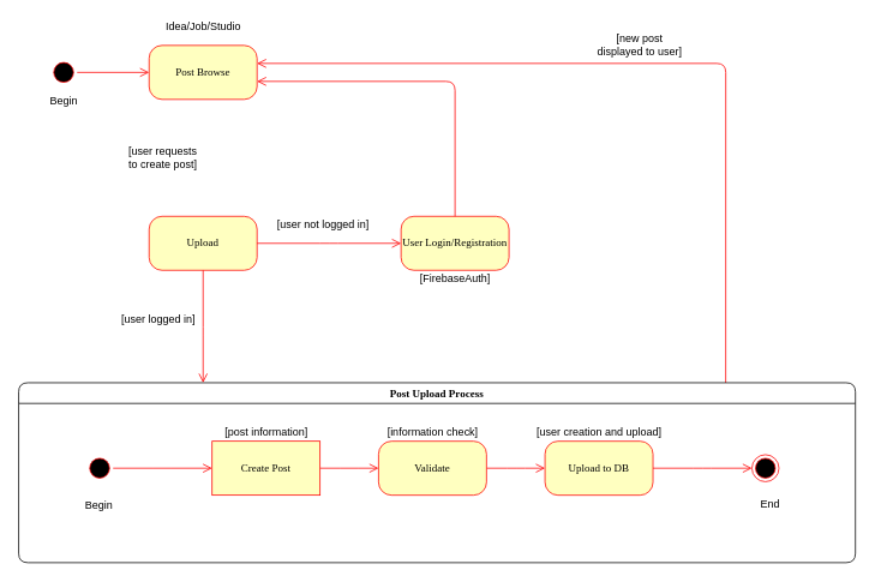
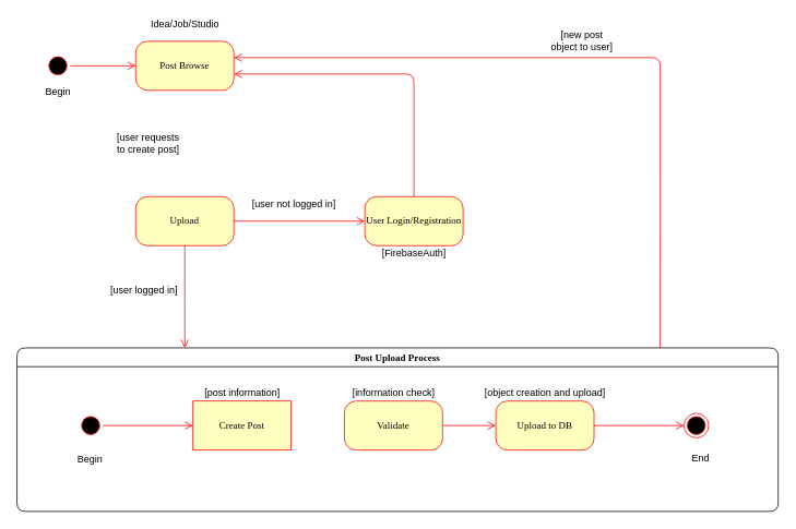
  <mxCell id="0" />
  <mxCell id="1" parent="0" />
  <mxCell id="2" value="" style="ellipse;html=1;shape=startState;fillColor=#000000;strokeColor=#ff0000;rounded=1;shadow=0;comic=0;labelBackgroundColor=none;fontFamily=Verdana;fontSize=12;fontColor=#000000;align=center;direction=south;" parent="1" vertex="1"><mxGeometry x="55" y="65" width="30" height="30" as="geometry" /></mxCell>
  <mxCell id="3" value="Upload" style="rounded=1;whiteSpace=wrap;html=1;arcSize=24;fillColor=#ffffc0;strokeColor=#ff0000;shadow=0;comic=0;labelBackgroundColor=none;fontFamily=Verdana;fontSize=12;fontColor=#000000;align=center;" parent="1" vertex="1"><mxGeometry x="165" y="240" width="120" height="60" as="geometry" /></mxCell>
  <mxCell id="4" value="Post Browse" style="rounded=1;whiteSpace=wrap;html=1;arcSize=24;fillColor=#ffffc0;strokeColor=#ff0000;shadow=0;comic=0;labelBackgroundColor=none;fontFamily=Verdana;fontSize=12;fontColor=#000000;align=center;" parent="1" vertex="1"><mxGeometry x="165" y="50" width="120" height="60" as="geometry" /></mxCell>
  <mxCell id="5" style="edgeStyle=orthogonalEdgeStyle;html=1;labelBackgroundColor=none;endArrow=open;endSize=8;strokeColor=#ff0000;fontFamily=Verdana;fontSize=12;align=left;exitX=0.845;exitY=0.003;exitDx=0;exitDy=0;exitPerimeter=0;" parent="1" source="6" edge="1"><mxGeometry relative="1" as="geometry"><Array as="points"><mxPoint x="806" y="70" /><mxPoint x="285" y="70" /></Array><mxPoint x="805" y="420" as="sourcePoint" /><mxPoint x="285" y="70" as="targetPoint" /></mxGeometry></mxCell>
  <mxCell id="6" value="Post Upload Process" style="swimlane;whiteSpace=wrap;html=1;rounded=1;shadow=0;comic=0;labelBackgroundColor=none;strokeWidth=1;fontFamily=Verdana;fontSize=12;align=center;startSize=23;" parent="1" vertex="1"><mxGeometry x="20" y="425" width="930" height="200" as="geometry" /></mxCell>
- <mxCell id="7" style="edgeStyle=elbowEdgeStyle;html=1;labelBackgroundColor=none;endArrow=open;endSize=8;strokeColor=#ff0000;fontFamily=Verdana;fontSize=12;align=left;" parent="6" source="8" target="13" edge="1"><mxGeometry relative="1" as="geometry" /></mxCell>
  <mxCell id="8" value="Create Post" style="whiteSpace=wrap;html=1;arcSize=24;fillColor=#ffffc0;strokeColor=#ff0000;shadow=0;comic=0;labelBackgroundColor=none;fontFamily=Verdana;fontSize=12;fontColor=#000000;align=center;rounded=0;" parent="6" vertex="1"><mxGeometry x="215" y="65" width="120" height="60" as="geometry" /></mxCell>
  <mxCell id="9" value="" style="ellipse;html=1;shape=endState;fillColor=#000000;strokeColor=#ff0000;rounded=1;shadow=0;comic=0;labelBackgroundColor=none;fontFamily=Verdana;fontSize=12;fontColor=#000000;align=center;" parent="6" vertex="1"><mxGeometry x="815" y="80" width="30" height="30" as="geometry" /></mxCell>
  <mxCell id="10" style="edgeStyle=elbowEdgeStyle;html=1;labelBackgroundColor=none;endArrow=open;endSize=8;strokeColor=#ff0000;fontFamily=Verdana;fontSize=12;align=left;" parent="6" source="11" target="8" edge="1"><mxGeometry relative="1" as="geometry" /></mxCell>
  <mxCell id="11" value="" style="ellipse;html=1;shape=startState;fillColor=#000000;strokeColor=#ff0000;rounded=1;shadow=0;comic=0;labelBackgroundColor=none;fontFamily=Verdana;fontSize=12;fontColor=#000000;align=center;direction=south;" parent="6" vertex="1"><mxGeometry x="75" y="80" width="30" height="30" as="geometry" /></mxCell>
  <mxCell id="12" style="edgeStyle=elbowEdgeStyle;html=1;labelBackgroundColor=none;endArrow=open;endSize=8;strokeColor=#ff0000;fontFamily=Verdana;fontSize=12;align=left;" parent="6" source="13" target="15" edge="1"><mxGeometry relative="1" as="geometry" /></mxCell>
  <mxCell id="13" value="Validate" style="rounded=1;whiteSpace=wrap;html=1;arcSize=24;fillColor=#ffffc0;strokeColor=#ff0000;shadow=0;comic=0;labelBackgroundColor=none;fontFamily=Verdana;fontSize=12;fontColor=#000000;align=center;" parent="6" vertex="1"><mxGeometry x="400" y="65" width="120" height="60" as="geometry" /></mxCell>
  <mxCell id="14" style="edgeStyle=elbowEdgeStyle;html=1;labelBackgroundColor=none;endArrow=open;endSize=8;strokeColor=#ff0000;fontFamily=Verdana;fontSize=12;align=left;" parent="6" source="15" target="9" edge="1"><mxGeometry relative="1" as="geometry" /></mxCell>
  <mxCell id="15" value="Upload to DB" style="rounded=1;whiteSpace=wrap;html=1;arcSize=24;fillColor=#ffffc0;strokeColor=#ff0000;shadow=0;comic=0;labelBackgroundColor=none;fontFamily=Verdana;fontSize=12;fontColor=#000000;align=center;" parent="6" vertex="1"><mxGeometry x="585" y="65" width="120" height="60" as="geometry" /></mxCell>
  <mxCell id="16" value="Begin" style="text;html=1;align=center;verticalAlign=middle;resizable=0;points=[];autosize=1;" vertex="1" parent="6"><mxGeometry x="64" y="126" width="50" height="20" as="geometry" /></mxCell>
  <mxCell id="17" value="End" style="text;html=1;align=center;verticalAlign=middle;resizable=0;points=[];autosize=1;" vertex="1" parent="6"><mxGeometry x="815" y="125" width="40" height="20" as="geometry" /></mxCell>
  <mxCell id="18" value="[post information]" style="text;html=1;align=center;verticalAlign=middle;resizable=0;points=[];autosize=1;" vertex="1" parent="6"><mxGeometry x="220" y="45" width="110" height="20" as="geometry" /></mxCell>
  <mxCell id="19" value="[information check]" style="text;html=1;align=center;verticalAlign=middle;resizable=0;points=[];autosize=1;" vertex="1" parent="6"><mxGeometry x="400" y="45" width="120" height="20" as="geometry" /></mxCell>
- <mxCell id="20" value="[user creation and upload]" style="text;html=1;align=center;verticalAlign=middle;resizable=0;points=[];autosize=1;" vertex="1" parent="6"><mxGeometry x="565" y="45" width="160" height="20" as="geometry" /></mxCell>
+ <mxCell id="20" value="[object creation and upload]" style="text;html=1;align=center;verticalAlign=middle;resizable=0;points=[];autosize=1;" vertex="1" parent="6"><mxGeometry x="565" y="45" width="160" height="20" as="geometry" /></mxCell>
  <mxCell id="21" style="edgeStyle=orthogonalEdgeStyle;html=1;labelBackgroundColor=none;endArrow=open;endSize=8;strokeColor=#ff0000;fontFamily=Verdana;fontSize=12;align=left;" parent="1" source="2" target="4" edge="1"><mxGeometry relative="1" as="geometry" /></mxCell>
  <mxCell id="22" style="edgeStyle=orthogonalEdgeStyle;html=1;exitX=1;exitY=0.5;entryX=0;entryY=0.5;labelBackgroundColor=none;endArrow=open;endSize=8;strokeColor=#ff0000;fontFamily=Verdana;fontSize=12;align=left;" parent="1" source="3" edge="1"><mxGeometry relative="1" as="geometry"><mxPoint x="445" y="270" as="targetPoint" /></mxGeometry></mxCell>
  <mxCell id="23" style="edgeStyle=elbowEdgeStyle;html=1;labelBackgroundColor=none;endArrow=open;endSize=8;strokeColor=#ff0000;fontFamily=Verdana;fontSize=12;align=left;" parent="1" target="6" edge="1"><mxGeometry relative="1" as="geometry"><mxPoint x="225" y="300" as="sourcePoint" /><mxPoint x="275" y="320" as="targetPoint" /><Array as="points"><mxPoint x="225" y="363" /></Array></mxGeometry></mxCell>
  <mxCell id="24" value="[user logged in]" style="text;html=1;align=center;verticalAlign=middle;resizable=0;points=[];autosize=1;" vertex="1" parent="1"><mxGeometry x="125" y="345" width="100" height="20" as="geometry" /></mxCell>
  <mxCell id="25" value="[user not logged in]" style="text;html=1;align=center;verticalAlign=middle;resizable=0;points=[];autosize=1;" vertex="1" parent="1"><mxGeometry x="298" y="240" width="120" height="20" as="geometry" /></mxCell>
  <mxCell id="26" value="User Login/Registration" style="rounded=1;whiteSpace=wrap;html=1;arcSize=24;fillColor=#ffffc0;strokeColor=#ff0000;shadow=0;comic=0;labelBackgroundColor=none;fontFamily=Verdana;fontSize=12;fontColor=#000000;align=center;" vertex="1" parent="1"><mxGeometry x="445" y="240" width="120" height="60" as="geometry" /></mxCell>
  <mxCell id="27" style="edgeStyle=orthogonalEdgeStyle;html=1;exitX=0.5;exitY=0;labelBackgroundColor=none;endArrow=open;endSize=8;strokeColor=#ff0000;fontFamily=Verdana;fontSize=12;align=left;exitDx=0;exitDy=0;" edge="1" parent="1" source="26"><mxGeometry relative="1" as="geometry"><mxPoint x="565" y="269.41" as="sourcePoint" /><mxPoint x="285" y="90" as="targetPoint" /><Array as="points"><mxPoint x="505" y="90" /><mxPoint x="285" y="90" /></Array></mxGeometry></mxCell>
  <mxCell id="28" value="Idea/Job/Studio" style="text;html=1;align=center;verticalAlign=middle;resizable=0;points=[];autosize=1;" vertex="1" parent="1"><mxGeometry x="175" y="20" width="100" height="20" as="geometry" /></mxCell>
  <mxCell id="29" value="Begin" style="text;html=1;align=center;verticalAlign=middle;resizable=0;points=[];autosize=1;" vertex="1" parent="1"><mxGeometry x="45" y="102" width="50" height="20" as="geometry" /></mxCell>
  <mxCell id="30" value="[FirebaseAuth]" style="text;html=1;align=center;verticalAlign=middle;resizable=0;points=[];autosize=1;" vertex="1" parent="1"><mxGeometry x="460" y="300" width="90" height="20" as="geometry" /></mxCell>
  <mxCell id="31" value="[user requests &lt;br&gt;to create post]" style="text;html=1;align=center;verticalAlign=middle;resizable=0;points=[];autosize=1;" vertex="1" parent="1"><mxGeometry x="135" y="160" width="90" height="30" as="geometry" /></mxCell>
- <mxCell id="32" value="[new post&lt;br&gt;displayed to user]" style="text;html=1;align=center;verticalAlign=middle;resizable=0;points=[];autosize=1;" vertex="1" parent="1"><mxGeometry x="655" y="35" width="110" height="30" as="geometry" /></mxCell>
+ <mxCell id="32" value="[new post&lt;br&gt;object to user]" style="text;html=1;align=center;verticalAlign=middle;resizable=0;points=[];autosize=1;" vertex="1" parent="1"><mxGeometry x="655" y="35" width="110" height="30" as="geometry" /></mxCell>
